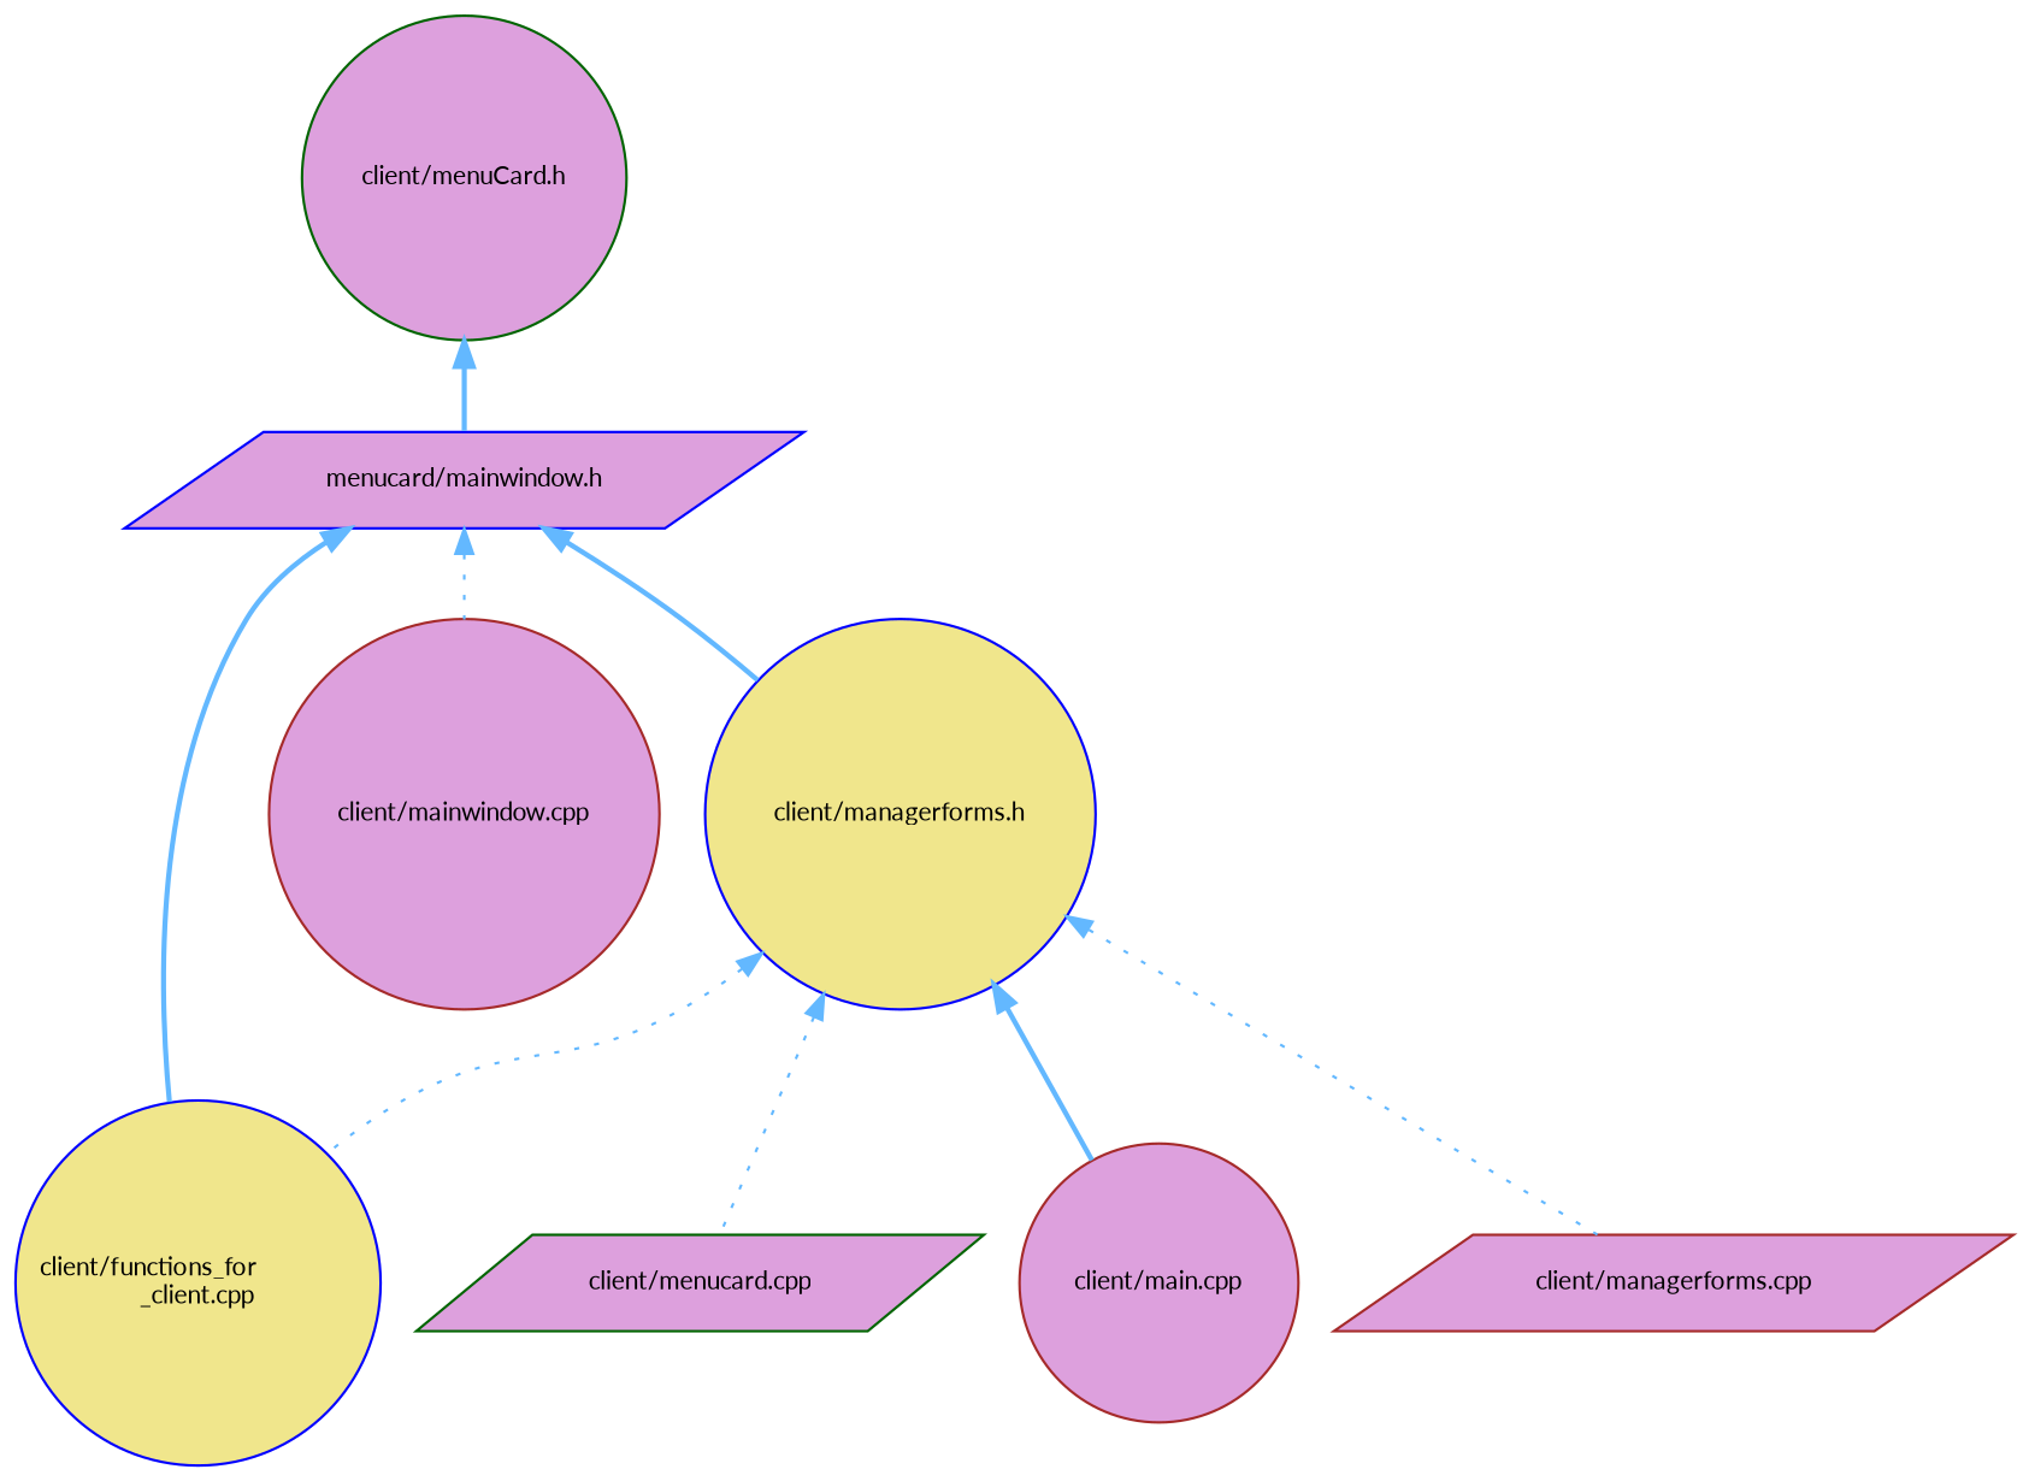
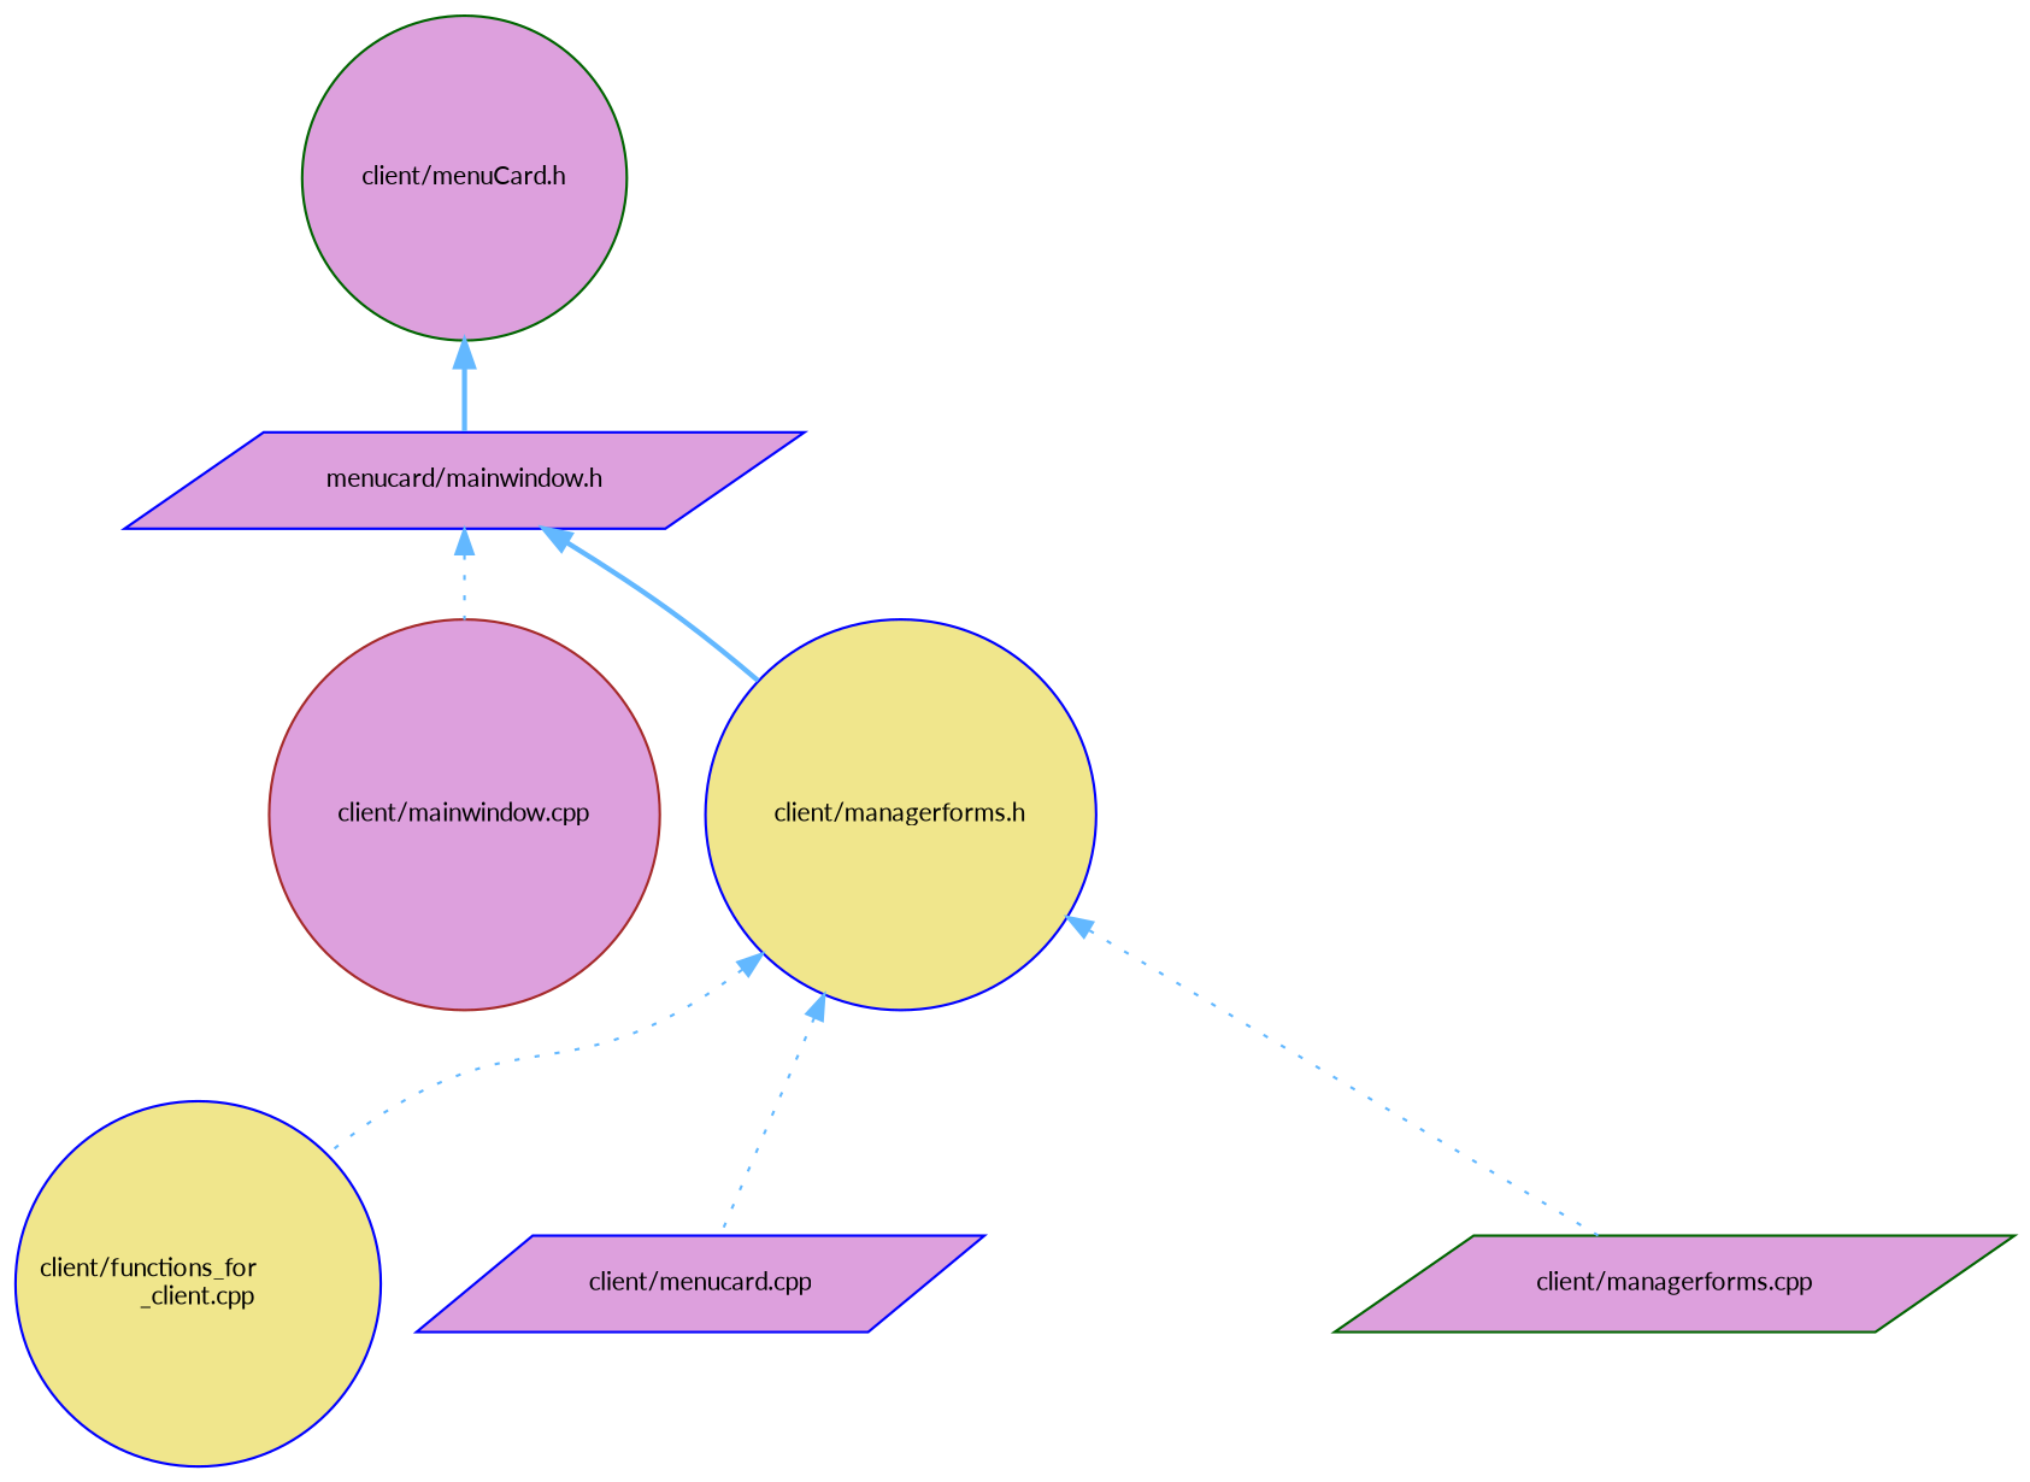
  digraph {
    fontname=Lato
    node [color=darkgreen fillcolor=plum fontname=Lato fontsize=10 shape=circle style=filled]
    edge [color=steelblue1 dir=back fontname=Lato fontsize=10 labelfontname=Helvetica labelfontsize=10 style=bold]
    n1 [fontcolor=black height=0.2 label="client/menuCard.h" width=0.4]
    n2 [color=blue height=0.2 label="menucard/mainwindow.h" shape=parallelogram width=0.4]
    n3 [color=blue fillcolor=khaki height=0.2 label="client/functions_for\l_client.cpp" width=0.4]
    n4 [color=brown height=0.2 label="client/mainwindow.cpp" width=0.4]
    n5 [color=blue fillcolor=khaki height=0.2 label="client/managerforms.h" width=0.4]
-   n6 [height=0.2 label="client/menucard.cpp" shape=parallelogram width=0.4]
-   n7 [color=brown height=0.2 label="client/main.cpp" width=0.4]
-   n8 [color=brown height=0.2 label="client/managerforms.cpp" shape=parallelogram width=0.4]
+   n6 [color=blue height=0.2 label="client/menucard.cpp" shape=parallelogram width=0.4]
+   n8 [height=0.2 label="client/managerforms.cpp" shape=parallelogram width=0.4]
    n1 -> n2
-   n2 -> n3
    n2 -> n4 [style=dotted]
    n2 -> n5
    n5 -> n3 [style=dotted]
    n5 -> n6 [style=dotted]
-   n5 -> n7
    n5 -> n8 [style=dotted]
  }
